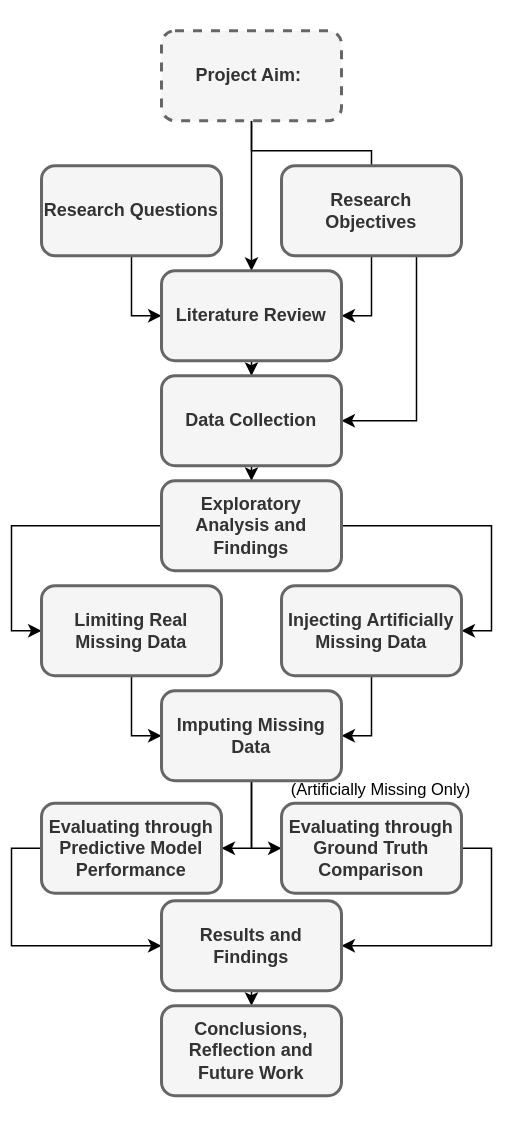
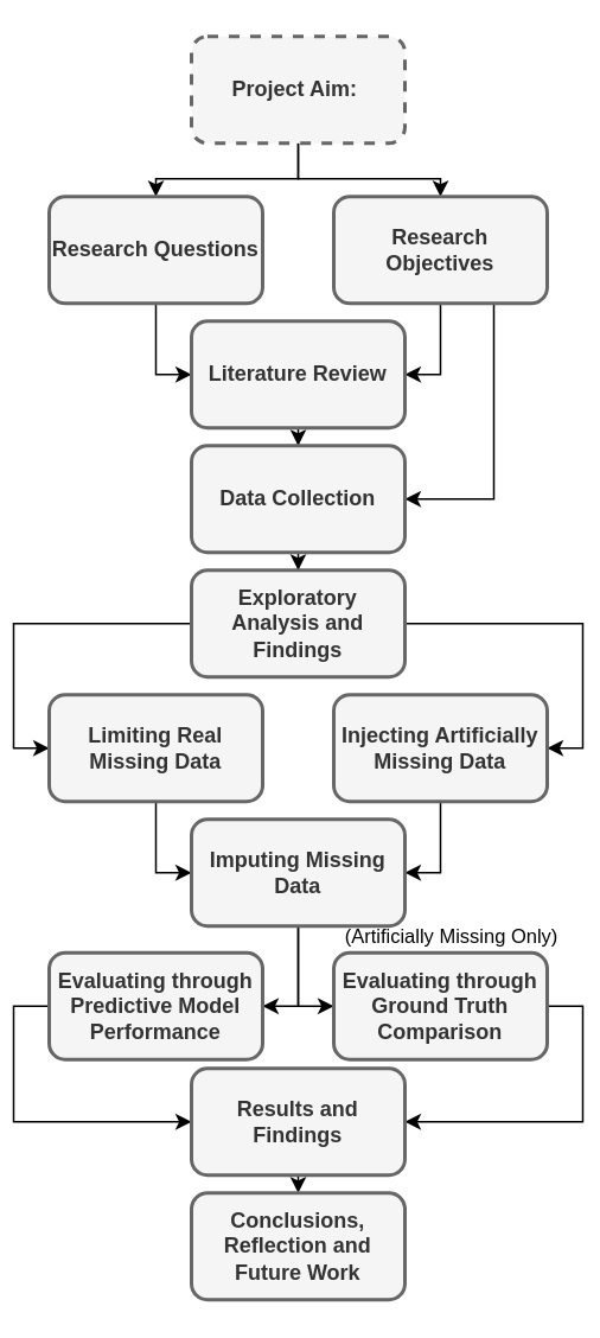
  <mxCell id="0" />
  <mxCell id="1" parent="0" />
- <mxCell id="2" style="edgeStyle=orthogonalEdgeStyle;rounded=0;orthogonalLoop=1;jettySize=auto;html=1;exitX=0.5;exitY=1;exitDx=0;exitDy=0;" edge="1" parent="1" source="4" target="11"><mxGeometry relative="1" as="geometry" /></mxCell>
- <mxCell id="3" style="edgeStyle=orthogonalEdgeStyle;rounded=0;orthogonalLoop=1;jettySize=auto;html=1;exitX=0.5;exitY=1;exitDx=0;exitDy=0;entryX=0.5;entryY=0;entryDx=0;entryDy=0;endArrow=none;" edge="1" parent="1" source="4" target="7"><mxGeometry relative="1" as="geometry" /></mxCell>
+ <mxCell id="2" style="edgeStyle=orthogonalEdgeStyle;rounded=0;orthogonalLoop=1;jettySize=auto;html=1;exitX=0.5;exitY=1;exitDx=0;exitDy=0;entryX=0.5;entryY=0;entryDx=0;entryDy=0;" edge="1" parent="1" source="4" target="9"><mxGeometry relative="1" as="geometry" /></mxCell>
+ <mxCell id="3" style="edgeStyle=orthogonalEdgeStyle;rounded=0;orthogonalLoop=1;jettySize=auto;html=1;exitX=0.5;exitY=1;exitDx=0;exitDy=0;entryX=0.5;entryY=0;entryDx=0;entryDy=0;" edge="1" parent="1" source="4" target="7"><mxGeometry relative="1" as="geometry" /></mxCell>
  <mxCell id="4" value="Project Aim:&amp;nbsp;" style="rounded=1;whiteSpace=wrap;html=1;strokeWidth=2;shadow=0;glass=0;fillColor=#f5f5f5;fontColor=#333333;strokeColor=#666666;fontSize=12;fontStyle=1;dashed=1;" vertex="1" parent="1"><mxGeometry x="100" y="20" width="120" height="60" as="geometry" /></mxCell>
  <mxCell id="5" style="edgeStyle=orthogonalEdgeStyle;rounded=0;orthogonalLoop=1;jettySize=auto;html=1;exitX=0.75;exitY=1;exitDx=0;exitDy=0;entryX=1;entryY=0.5;entryDx=0;entryDy=0;" edge="1" parent="1" source="7" target="13"><mxGeometry relative="1" as="geometry" /></mxCell>
  <mxCell id="6" style="edgeStyle=orthogonalEdgeStyle;rounded=0;orthogonalLoop=1;jettySize=auto;html=1;exitX=0.5;exitY=1;exitDx=0;exitDy=0;entryX=1;entryY=0.5;entryDx=0;entryDy=0;" edge="1" parent="1" source="7" target="11"><mxGeometry relative="1" as="geometry" /></mxCell>
  <mxCell id="7" value="Research Objectives" style="rounded=1;whiteSpace=wrap;html=1;strokeWidth=2;shadow=0;glass=0;fillColor=#f5f5f5;fontColor=#333333;strokeColor=#666666;fontSize=12;fontStyle=1" vertex="1" parent="1"><mxGeometry x="180" y="110" width="120" height="60" as="geometry" /></mxCell>
  <mxCell id="8" style="edgeStyle=orthogonalEdgeStyle;rounded=0;orthogonalLoop=1;jettySize=auto;html=1;exitX=0.5;exitY=1;exitDx=0;exitDy=0;entryX=0;entryY=0.5;entryDx=0;entryDy=0;" edge="1" parent="1" source="9" target="11"><mxGeometry relative="1" as="geometry" /></mxCell>
  <mxCell id="9" value="Research Questions" style="rounded=1;whiteSpace=wrap;html=1;strokeWidth=2;shadow=0;glass=0;fillColor=#f5f5f5;fontColor=#333333;strokeColor=#666666;fontSize=12;fontStyle=1" vertex="1" parent="1"><mxGeometry x="20" y="110" width="120" height="60" as="geometry" /></mxCell>
  <mxCell id="10" style="edgeStyle=orthogonalEdgeStyle;rounded=0;orthogonalLoop=1;jettySize=auto;html=1;exitX=0.5;exitY=1;exitDx=0;exitDy=0;" edge="1" parent="1" source="11" target="13"><mxGeometry relative="1" as="geometry" /></mxCell>
  <mxCell id="11" value="Literature Review" style="rounded=1;whiteSpace=wrap;html=1;strokeWidth=2;shadow=0;glass=0;fillColor=#f5f5f5;fontColor=#333333;strokeColor=#666666;fontSize=12;fontStyle=1" vertex="1" parent="1"><mxGeometry x="100" y="180" width="120" height="60" as="geometry" /></mxCell>
  <mxCell id="12" style="edgeStyle=orthogonalEdgeStyle;rounded=0;orthogonalLoop=1;jettySize=auto;html=1;exitX=0.5;exitY=1;exitDx=0;exitDy=0;" edge="1" parent="1" source="13" target="16"><mxGeometry relative="1" as="geometry" /></mxCell>
  <mxCell id="13" value="Data Collection" style="rounded=1;whiteSpace=wrap;html=1;strokeWidth=2;shadow=0;glass=0;fillColor=#f5f5f5;fontColor=#333333;strokeColor=#666666;fontSize=12;fontStyle=1" vertex="1" parent="1"><mxGeometry x="100" y="250" width="120" height="60" as="geometry" /></mxCell>
  <mxCell id="14" style="edgeStyle=orthogonalEdgeStyle;rounded=0;orthogonalLoop=1;jettySize=auto;html=1;exitX=0;exitY=0.5;exitDx=0;exitDy=0;entryX=0;entryY=0.5;entryDx=0;entryDy=0;" edge="1" parent="1" source="16" target="20"><mxGeometry relative="1" as="geometry" /></mxCell>
  <mxCell id="15" style="edgeStyle=orthogonalEdgeStyle;rounded=0;orthogonalLoop=1;jettySize=auto;html=1;exitX=1;exitY=0.5;exitDx=0;exitDy=0;entryX=1;entryY=0.5;entryDx=0;entryDy=0;" edge="1" parent="1" source="16" target="18"><mxGeometry relative="1" as="geometry" /></mxCell>
  <mxCell id="16" value="Exploratory Analysis and Findings" style="rounded=1;whiteSpace=wrap;html=1;strokeWidth=2;shadow=0;glass=0;fillColor=#f5f5f5;fontColor=#333333;strokeColor=#666666;fontSize=12;fontStyle=1" vertex="1" parent="1"><mxGeometry x="100" y="320" width="120" height="60" as="geometry" /></mxCell>
  <mxCell id="17" style="edgeStyle=orthogonalEdgeStyle;rounded=0;orthogonalLoop=1;jettySize=auto;html=1;exitX=0.5;exitY=1;exitDx=0;exitDy=0;entryX=1;entryY=0.5;entryDx=0;entryDy=0;" edge="1" parent="1" source="18" target="24"><mxGeometry relative="1" as="geometry" /></mxCell>
  <mxCell id="18" value="Injecting Artificially Missing Data" style="rounded=1;whiteSpace=wrap;html=1;strokeWidth=2;shadow=0;glass=0;fillColor=#f5f5f5;fontColor=#333333;strokeColor=#666666;fontSize=12;fontStyle=1" vertex="1" parent="1"><mxGeometry x="180" y="390" width="120" height="60" as="geometry" /></mxCell>
  <mxCell id="19" style="edgeStyle=orthogonalEdgeStyle;rounded=0;orthogonalLoop=1;jettySize=auto;html=1;exitX=0.5;exitY=1;exitDx=0;exitDy=0;entryX=0;entryY=0.5;entryDx=0;entryDy=0;" edge="1" parent="1" source="20" target="24"><mxGeometry relative="1" as="geometry" /></mxCell>
  <mxCell id="20" value="Limiting Real Missing Data" style="rounded=1;whiteSpace=wrap;html=1;strokeWidth=2;shadow=0;glass=0;fillColor=#f5f5f5;fontColor=#333333;strokeColor=#666666;fontSize=12;fontStyle=1" vertex="1" parent="1"><mxGeometry x="20" y="390" width="120" height="60" as="geometry" /></mxCell>
  <mxCell id="21" style="edgeStyle=orthogonalEdgeStyle;rounded=0;orthogonalLoop=1;jettySize=auto;html=1;exitX=0.5;exitY=1;exitDx=0;exitDy=0;entryX=1;entryY=0.5;entryDx=0;entryDy=0;" edge="1" parent="1" source="24" target="26"><mxGeometry relative="1" as="geometry" /></mxCell>
  <mxCell id="22" style="edgeStyle=orthogonalEdgeStyle;rounded=0;orthogonalLoop=1;jettySize=auto;html=1;exitX=0.5;exitY=1;exitDx=0;exitDy=0;entryX=0;entryY=0.5;entryDx=0;entryDy=0;" edge="1" parent="1" source="24" target="28"><mxGeometry relative="1" as="geometry" /></mxCell>
  <mxCell id="23" value="(Artificially Missing Only)" style="edgeLabel;html=1;align=center;verticalAlign=middle;resizable=0;points=[];" vertex="1" connectable="0" parent="22"><mxGeometry x="0.578" y="1" relative="1" as="geometry"><mxPoint x="79" y="-39" as="offset" /></mxGeometry></mxCell>
  <mxCell id="24" value="Imputing Missing Data" style="rounded=1;whiteSpace=wrap;html=1;strokeWidth=2;shadow=0;glass=0;fillColor=#f5f5f5;fontColor=#333333;strokeColor=#666666;fontSize=12;fontStyle=1" vertex="1" parent="1"><mxGeometry x="100" y="460" width="120" height="60" as="geometry" /></mxCell>
  <mxCell id="25" style="edgeStyle=orthogonalEdgeStyle;rounded=0;orthogonalLoop=1;jettySize=auto;html=1;exitX=0;exitY=0.5;exitDx=0;exitDy=0;entryX=0;entryY=0.5;entryDx=0;entryDy=0;" edge="1" parent="1" source="26" target="30"><mxGeometry relative="1" as="geometry" /></mxCell>
  <mxCell id="26" value="Evaluating through Predictive Model Performance" style="rounded=1;whiteSpace=wrap;html=1;strokeWidth=2;shadow=0;glass=0;fillColor=#f5f5f5;fontColor=#333333;strokeColor=#666666;fontSize=12;fontStyle=1" vertex="1" parent="1"><mxGeometry x="20" y="535" width="120" height="60" as="geometry" /></mxCell>
  <mxCell id="27" style="edgeStyle=orthogonalEdgeStyle;rounded=0;orthogonalLoop=1;jettySize=auto;html=1;exitX=1;exitY=0.5;exitDx=0;exitDy=0;entryX=1;entryY=0.5;entryDx=0;entryDy=0;" edge="1" parent="1" source="28" target="30"><mxGeometry relative="1" as="geometry" /></mxCell>
  <mxCell id="28" value="Evaluating through Ground Truth Comparison" style="rounded=1;whiteSpace=wrap;html=1;strokeWidth=2;shadow=0;glass=0;fillColor=#f5f5f5;fontColor=#333333;strokeColor=#666666;fontSize=12;fontStyle=1" vertex="1" parent="1"><mxGeometry x="180" y="535" width="120" height="60" as="geometry" /></mxCell>
  <mxCell id="29" style="edgeStyle=orthogonalEdgeStyle;rounded=0;orthogonalLoop=1;jettySize=auto;html=1;exitX=0.5;exitY=1;exitDx=0;exitDy=0;entryX=0.5;entryY=0;entryDx=0;entryDy=0;" edge="1" parent="1" source="30" target="31"><mxGeometry relative="1" as="geometry" /></mxCell>
  <mxCell id="30" value="Results and Findings" style="rounded=1;whiteSpace=wrap;html=1;strokeWidth=2;shadow=0;glass=0;fillColor=#f5f5f5;fontColor=#333333;strokeColor=#666666;fontSize=12;fontStyle=1" vertex="1" parent="1"><mxGeometry x="100" y="600" width="120" height="60" as="geometry" /></mxCell>
  <mxCell id="31" value="Conclusions, Reflection and Future Work" style="rounded=1;whiteSpace=wrap;html=1;strokeWidth=2;shadow=0;glass=0;fillColor=#f5f5f5;fontColor=#333333;strokeColor=#666666;fontSize=12;fontStyle=1" vertex="1" parent="1"><mxGeometry x="100" y="670" width="120" height="60" as="geometry" /></mxCell>
